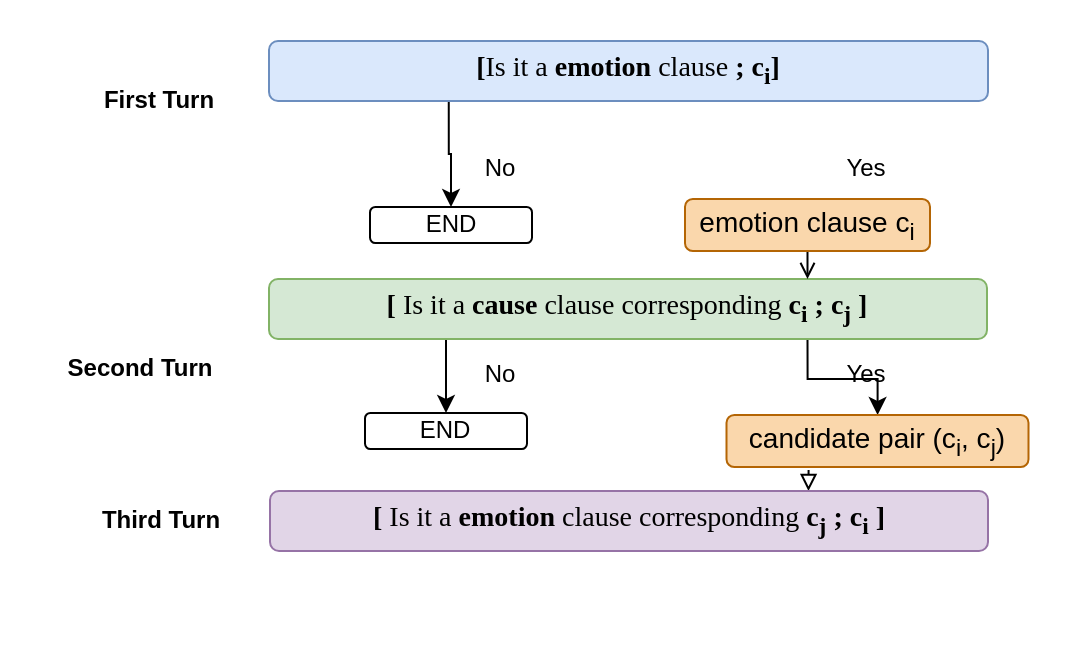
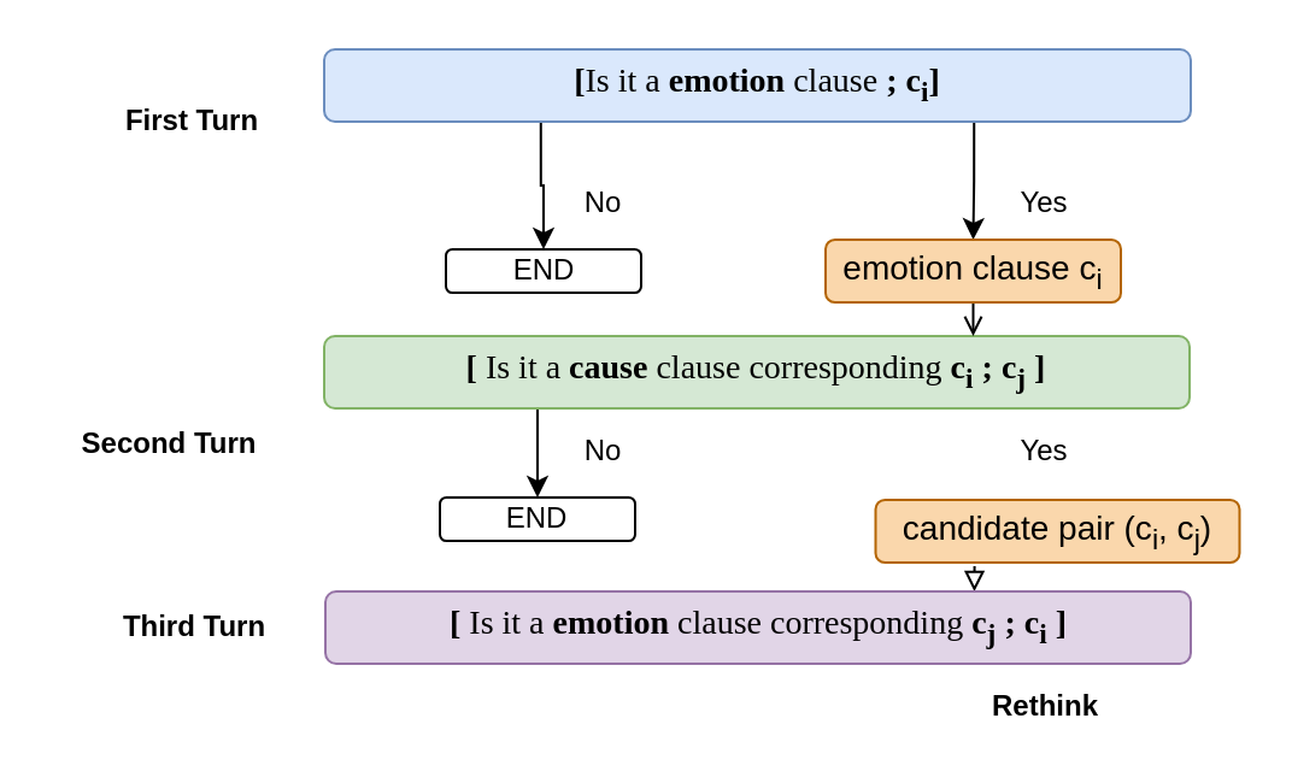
  <mxCell id="0" />
  <mxCell id="1" parent="0" />
  <mxCell id="2" style="edgeStyle=orthogonalEdgeStyle;rounded=0;orthogonalLoop=1;jettySize=auto;html=1;exitX=0.25;exitY=1;exitDx=0;exitDy=0;entryX=0.5;entryY=0;entryDx=0;entryDy=0;" edge="1" parent="1" source="4" target="5"><mxGeometry relative="1" as="geometry" /></mxCell>
+ <mxCell id="3" style="edgeStyle=orthogonalEdgeStyle;rounded=0;orthogonalLoop=1;jettySize=auto;html=1;exitX=0.75;exitY=1;exitDx=0;exitDy=0;entryX=0.5;entryY=0;entryDx=0;entryDy=0;" edge="1" parent="1" source="4" target="10"><mxGeometry relative="1" as="geometry" /></mxCell>
  <mxCell id="4" value="&lt;font style=&quot;font-size: 14px&quot;&gt;&lt;font face=&quot;Verdana&quot;&gt;&lt;b&gt;[&lt;/b&gt;&lt;/font&gt;&lt;span style=&quot;font-family: &amp;#34;verdana&amp;#34;&quot;&gt;Is it a&amp;nbsp;&lt;/span&gt;&lt;b style=&quot;font-family: &amp;#34;verdana&amp;#34;&quot;&gt;emotion&lt;/b&gt;&lt;span style=&quot;font-family: &amp;#34;verdana&amp;#34;&quot;&gt;&amp;nbsp;clause&amp;nbsp;&lt;/span&gt;&lt;b style=&quot;font-family: &amp;#34;verdana&amp;#34;&quot;&gt;;&lt;/b&gt;&lt;span style=&quot;font-family: &amp;#34;verdana&amp;#34;&quot;&gt;&amp;nbsp;&lt;b&gt;c&lt;sub&gt;i&lt;/sub&gt;]&lt;/b&gt;&lt;/span&gt;&lt;/font&gt;" style="rounded=1;whiteSpace=wrap;html=1;fillColor=#dae8fc;strokeColor=#6c8ebf;" vertex="1" parent="1"><mxGeometry x="134" y="20" width="359.5" height="30" as="geometry" /></mxCell>
  <mxCell id="5" value="END" style="rounded=1;whiteSpace=wrap;html=1;" vertex="1" parent="1"><mxGeometry x="184.5" y="103" width="81" height="18" as="geometry" /></mxCell>
  <mxCell id="6" style="edgeStyle=orthogonalEdgeStyle;rounded=0;orthogonalLoop=1;jettySize=auto;html=1;exitX=0.25;exitY=1;exitDx=0;exitDy=0;entryX=0.5;entryY=0;entryDx=0;entryDy=0;" edge="1" parent="1" source="8" target="11"><mxGeometry relative="1" as="geometry" /></mxCell>
- <mxCell id="7" style="edgeStyle=orthogonalEdgeStyle;rounded=0;orthogonalLoop=1;jettySize=auto;html=1;exitX=0.75;exitY=1;exitDx=0;exitDy=0;" edge="1" parent="1" source="8" target="13"><mxGeometry relative="1" as="geometry" /></mxCell>
  <mxCell id="8" value="&lt;font style=&quot;font-size: 14px&quot; face=&quot;Verdana&quot;&gt;&lt;b&gt;[&lt;/b&gt; Is it a &lt;b&gt;cause&lt;/b&gt; clause corresponding &lt;b&gt;c&lt;sub&gt;i&lt;/sub&gt;&lt;/b&gt; &lt;b&gt;;&lt;/b&gt; &lt;b&gt;c&lt;sub&gt;j&lt;/sub&gt;&amp;nbsp;]&lt;/b&gt;&lt;/font&gt;" style="rounded=1;whiteSpace=wrap;html=1;fillColor=#d5e8d4;strokeColor=#82b366;" vertex="1" parent="1"><mxGeometry x="134" y="139" width="359" height="30" as="geometry" /></mxCell>
  <mxCell id="9" style="edgeStyle=orthogonalEdgeStyle;rounded=0;orthogonalLoop=1;jettySize=auto;html=1;exitX=0.5;exitY=1;exitDx=0;exitDy=0;entryX=0.75;entryY=0;entryDx=0;entryDy=0;endArrow=open;" edge="1" parent="1" source="10" target="8"><mxGeometry relative="1" as="geometry" /></mxCell>
  <mxCell id="10" value="&lt;font style=&quot;font-size: 14px&quot;&gt;emotion clause c&lt;sub&gt;i&lt;/sub&gt;&lt;/font&gt;" style="rounded=1;whiteSpace=wrap;html=1;fillColor=#fad7ac;strokeColor=#b46504;" vertex="1" parent="1"><mxGeometry x="342" y="99" width="122.5" height="26" as="geometry" /></mxCell>
  <mxCell id="11" value="END" style="rounded=1;whiteSpace=wrap;html=1;" vertex="1" parent="1"><mxGeometry x="182" y="206" width="81" height="18" as="geometry" /></mxCell>
  <mxCell id="12" style="edgeStyle=orthogonalEdgeStyle;rounded=0;orthogonalLoop=1;jettySize=auto;html=1;exitX=0.5;exitY=1;exitDx=0;exitDy=0;entryX=0.75;entryY=0;entryDx=0;entryDy=0;dashed=1;endArrow=block;endFill=0;" edge="1" parent="1" source="13" target="14"><mxGeometry relative="1" as="geometry" /></mxCell>
  <mxCell id="13" value="&lt;font style=&quot;font-size: 14px&quot;&gt;candidate pair (c&lt;sub&gt;i&lt;/sub&gt;, c&lt;sub&gt;j&lt;/sub&gt;)&lt;/font&gt;" style="rounded=1;whiteSpace=wrap;html=1;fillColor=#fad7ac;strokeColor=#b46504;" vertex="1" parent="1"><mxGeometry x="362.75" y="207" width="151" height="26" as="geometry" /></mxCell>
  <mxCell id="14" value="&lt;font style=&quot;font-size: 14px&quot; face=&quot;Verdana&quot;&gt;&lt;b&gt;[&lt;/b&gt; Is it a &lt;b&gt;emotion&lt;/b&gt; clause corresponding &lt;b&gt;c&lt;sub&gt;j&lt;/sub&gt;&lt;/b&gt;&amp;nbsp;&lt;b&gt;;&lt;/b&gt; &lt;b&gt;c&lt;sub&gt;i&lt;/sub&gt;&amp;nbsp;]&lt;/b&gt;&lt;/font&gt;" style="rounded=1;whiteSpace=wrap;html=1;fillColor=#e1d5e7;strokeColor=#9673a6;" vertex="1" parent="1"><mxGeometry x="134.5" y="245" width="359" height="30" as="geometry" /></mxCell>
  <mxCell id="15" value="&lt;b&gt;First Turn&lt;/b&gt;" style="text;html=1;strokeColor=none;fillColor=none;align=center;verticalAlign=middle;whiteSpace=wrap;rounded=0;" vertex="1" parent="1"><mxGeometry x="30.63" y="40" width="97" height="20" as="geometry" /></mxCell>
  <mxCell id="16" value="&lt;b&gt;Second Turn&lt;/b&gt;" style="text;html=1;strokeColor=none;fillColor=none;align=center;verticalAlign=middle;whiteSpace=wrap;rounded=0;" vertex="1" parent="1"><mxGeometry x="20.38" y="174" width="100.25" height="20" as="geometry" /></mxCell>
  <mxCell id="17" value="&lt;b&gt;Third Turn&lt;/b&gt;" style="text;html=1;strokeColor=none;fillColor=none;align=center;verticalAlign=middle;whiteSpace=wrap;rounded=0;" vertex="1" parent="1"><mxGeometry x="31.25" y="250" width="98.5" height="20" as="geometry" /></mxCell>
  <mxCell id="18" value="No" style="text;html=1;strokeColor=none;fillColor=none;align=center;verticalAlign=middle;whiteSpace=wrap;rounded=0;" vertex="1" parent="1"><mxGeometry x="230" y="177" width="40" height="20" as="geometry" /></mxCell>
  <mxCell id="19" value="Yes" style="text;html=1;strokeColor=none;fillColor=none;align=center;verticalAlign=middle;whiteSpace=wrap;rounded=0;" vertex="1" parent="1"><mxGeometry x="413" y="177" width="40" height="20" as="geometry" /></mxCell>
+ <mxCell id="20" value="&lt;b&gt;Rethink&lt;/b&gt;" style="text;html=1;strokeColor=none;fillColor=none;align=center;verticalAlign=middle;whiteSpace=wrap;rounded=0;" vertex="1" parent="1"><mxGeometry x="405.63" y="283" width="54.75" height="20" as="geometry" /></mxCell>
  <mxCell id="21" value="No" style="text;html=1;strokeColor=none;fillColor=none;align=center;verticalAlign=middle;whiteSpace=wrap;rounded=0;" vertex="1" parent="1"><mxGeometry x="230" y="74" width="40" height="20" as="geometry" /></mxCell>
  <mxCell id="22" value="Yes" style="text;html=1;strokeColor=none;fillColor=none;align=center;verticalAlign=middle;whiteSpace=wrap;rounded=0;" vertex="1" parent="1"><mxGeometry x="413" y="74" width="40" height="20" as="geometry" /></mxCell>
